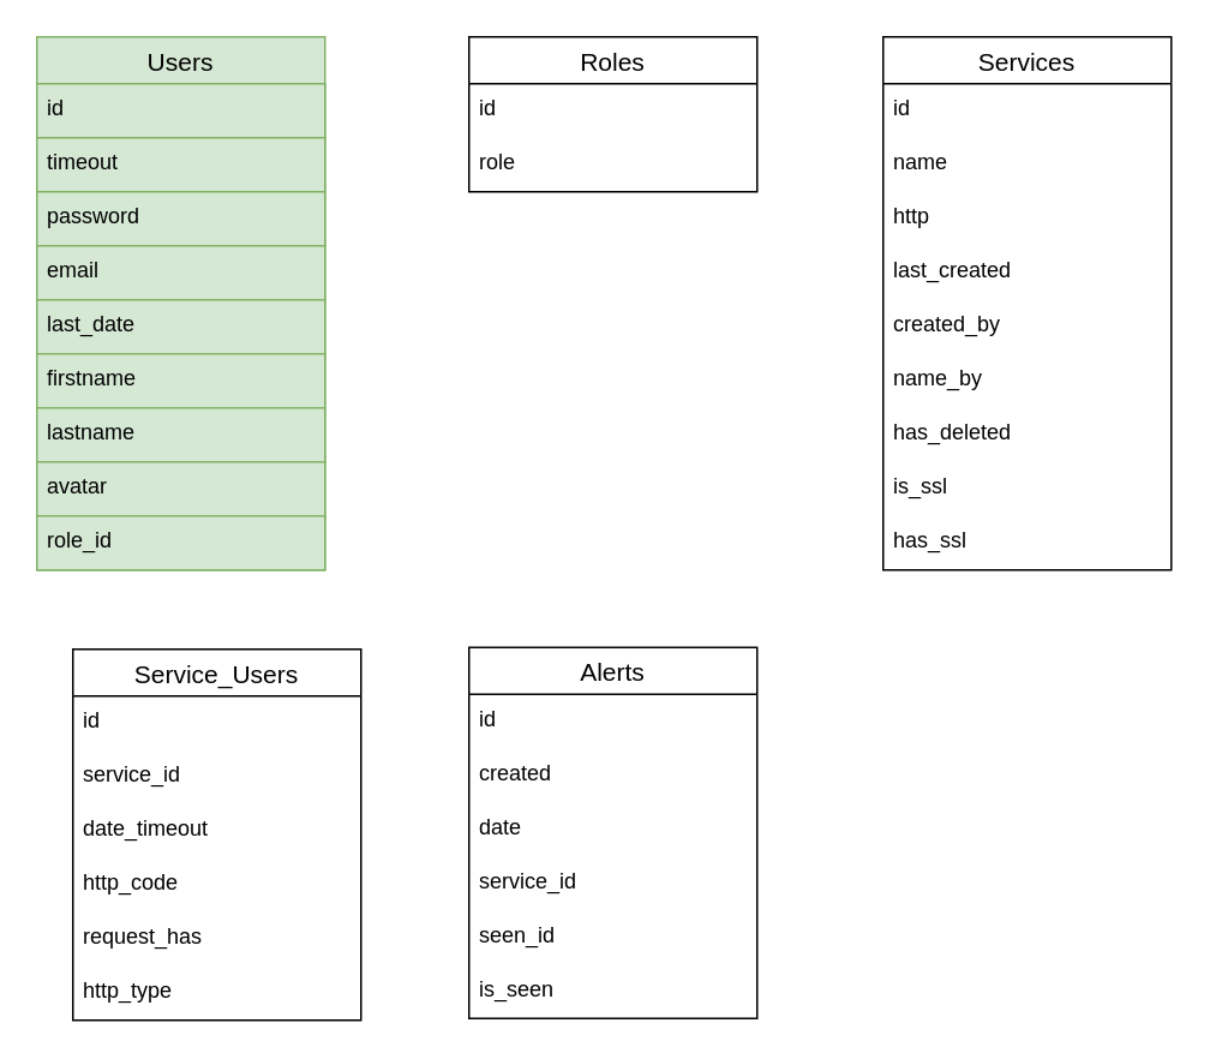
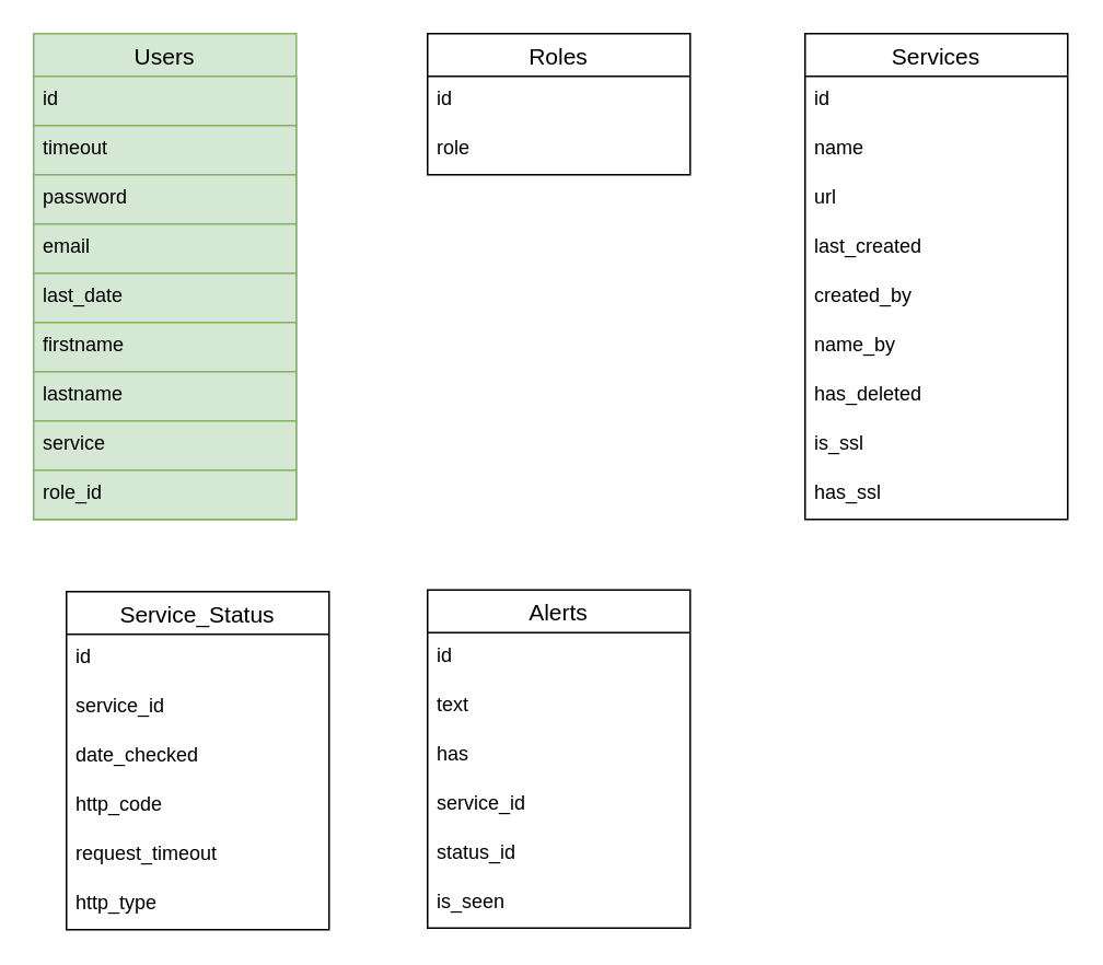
  <mxCell id="0" />
  <mxCell id="1" parent="0" />
  <mxCell id="2" value="Users" style="swimlane;fontStyle=0;childLayout=stackLayout;horizontal=1;startSize=26;horizontalStack=0;resizeParent=1;resizeParentMax=0;resizeLast=0;collapsible=1;marginBottom=0;align=center;fontSize=14;fillColor=#d5e8d4;strokeColor=#82b366;" vertex="1" parent="1"><mxGeometry x="20" y="20" width="160" height="296" as="geometry" /></mxCell>
  <mxCell id="3" value="id" style="text;strokeColor=#82b366;fillColor=#d5e8d4;spacingLeft=4;spacingRight=4;overflow=hidden;rotatable=0;points=[[0,0.5],[1,0.5]];portConstraint=eastwest;fontSize=12;" vertex="1" parent="2"><mxGeometry y="26" width="160" height="30" as="geometry" /></mxCell>
  <mxCell id="4" value="timeout" style="text;strokeColor=#82b366;fillColor=#d5e8d4;spacingLeft=4;spacingRight=4;overflow=hidden;rotatable=0;points=[[0,0.5],[1,0.5]];portConstraint=eastwest;fontSize=12;" vertex="1" parent="2"><mxGeometry y="56" width="160" height="30" as="geometry" /></mxCell>
  <mxCell id="5" value="password" style="text;strokeColor=#82b366;fillColor=#d5e8d4;spacingLeft=4;spacingRight=4;overflow=hidden;rotatable=0;points=[[0,0.5],[1,0.5]];portConstraint=eastwest;fontSize=12;" vertex="1" parent="2"><mxGeometry y="86" width="160" height="30" as="geometry" /></mxCell>
  <mxCell id="6" value="email" style="text;strokeColor=#82b366;fillColor=#d5e8d4;spacingLeft=4;spacingRight=4;overflow=hidden;rotatable=0;points=[[0,0.5],[1,0.5]];portConstraint=eastwest;fontSize=12;" vertex="1" parent="2"><mxGeometry y="116" width="160" height="30" as="geometry" /></mxCell>
  <mxCell id="7" value="last_date&#10;" style="text;strokeColor=#82b366;fillColor=#d5e8d4;spacingLeft=4;spacingRight=4;overflow=hidden;rotatable=0;points=[[0,0.5],[1,0.5]];portConstraint=eastwest;fontSize=12;" vertex="1" parent="2"><mxGeometry y="146" width="160" height="30" as="geometry" /></mxCell>
  <mxCell id="8" value="firstname&#10;" style="text;strokeColor=#82b366;fillColor=#d5e8d4;spacingLeft=4;spacingRight=4;overflow=hidden;rotatable=0;points=[[0,0.5],[1,0.5]];portConstraint=eastwest;fontSize=12;" vertex="1" parent="2"><mxGeometry y="176" width="160" height="30" as="geometry" /></mxCell>
  <mxCell id="9" value="lastname&#10;" style="text;strokeColor=#82b366;fillColor=#d5e8d4;spacingLeft=4;spacingRight=4;overflow=hidden;rotatable=0;points=[[0,0.5],[1,0.5]];portConstraint=eastwest;fontSize=12;" vertex="1" parent="2"><mxGeometry y="206" width="160" height="30" as="geometry" /></mxCell>
- <mxCell id="10" value="avatar" style="text;strokeColor=#82b366;fillColor=#d5e8d4;spacingLeft=4;spacingRight=4;overflow=hidden;rotatable=0;points=[[0,0.5],[1,0.5]];portConstraint=eastwest;fontSize=12;" vertex="1" parent="2"><mxGeometry y="236" width="160" height="30" as="geometry" /></mxCell>
+ <mxCell id="10" value="service" style="text;strokeColor=#82b366;fillColor=#d5e8d4;spacingLeft=4;spacingRight=4;overflow=hidden;rotatable=0;points=[[0,0.5],[1,0.5]];portConstraint=eastwest;fontSize=12;" vertex="1" parent="2"><mxGeometry y="236" width="160" height="30" as="geometry" /></mxCell>
  <mxCell id="11" value="role_id&#10;" style="text;strokeColor=#82b366;fillColor=#d5e8d4;spacingLeft=4;spacingRight=4;overflow=hidden;rotatable=0;points=[[0,0.5],[1,0.5]];portConstraint=eastwest;fontSize=12;" vertex="1" parent="2"><mxGeometry y="266" width="160" height="30" as="geometry" /></mxCell>
  <mxCell id="12" value="Roles" style="swimlane;fontStyle=0;childLayout=stackLayout;horizontal=1;startSize=26;horizontalStack=0;resizeParent=1;resizeParentMax=0;resizeLast=0;collapsible=1;marginBottom=0;align=center;fontSize=14;" vertex="1" parent="1"><mxGeometry x="260" y="20" width="160" height="86" as="geometry" /></mxCell>
  <mxCell id="13" value="id" style="text;strokeColor=none;fillColor=none;spacingLeft=4;spacingRight=4;overflow=hidden;rotatable=0;points=[[0,0.5],[1,0.5]];portConstraint=eastwest;fontSize=12;" vertex="1" parent="12"><mxGeometry y="26" width="160" height="30" as="geometry" /></mxCell>
  <mxCell id="14" value="role" style="text;strokeColor=none;fillColor=none;spacingLeft=4;spacingRight=4;overflow=hidden;rotatable=0;points=[[0,0.5],[1,0.5]];portConstraint=eastwest;fontSize=12;" vertex="1" parent="12"><mxGeometry y="56" width="160" height="30" as="geometry" /></mxCell>
  <mxCell id="15" value="Services" style="swimlane;fontStyle=0;childLayout=stackLayout;horizontal=1;startSize=26;horizontalStack=0;resizeParent=1;resizeParentMax=0;resizeLast=0;collapsible=1;marginBottom=0;align=center;fontSize=14;" vertex="1" parent="1"><mxGeometry x="490" y="20" width="160" height="296" as="geometry" /></mxCell>
  <mxCell id="16" value="id" style="text;strokeColor=none;fillColor=none;spacingLeft=4;spacingRight=4;overflow=hidden;rotatable=0;points=[[0,0.5],[1,0.5]];portConstraint=eastwest;fontSize=12;" vertex="1" parent="15"><mxGeometry y="26" width="160" height="30" as="geometry" /></mxCell>
  <mxCell id="17" value="name&#10;" style="text;strokeColor=none;fillColor=none;spacingLeft=4;spacingRight=4;overflow=hidden;rotatable=0;points=[[0,0.5],[1,0.5]];portConstraint=eastwest;fontSize=12;" vertex="1" parent="15"><mxGeometry y="56" width="160" height="30" as="geometry" /></mxCell>
- <mxCell id="18" value="http" style="text;strokeColor=none;fillColor=none;spacingLeft=4;spacingRight=4;overflow=hidden;rotatable=0;points=[[0,0.5],[1,0.5]];portConstraint=eastwest;fontSize=12;" vertex="1" parent="15"><mxGeometry y="86" width="160" height="30" as="geometry" /></mxCell>
+ <mxCell id="18" value="url" style="text;strokeColor=none;fillColor=none;spacingLeft=4;spacingRight=4;overflow=hidden;rotatable=0;points=[[0,0.5],[1,0.5]];portConstraint=eastwest;fontSize=12;" vertex="1" parent="15"><mxGeometry y="86" width="160" height="30" as="geometry" /></mxCell>
  <mxCell id="19" value="last_created" style="text;strokeColor=none;fillColor=none;spacingLeft=4;spacingRight=4;overflow=hidden;rotatable=0;points=[[0,0.5],[1,0.5]];portConstraint=eastwest;fontSize=12;" vertex="1" parent="15"><mxGeometry y="116" width="160" height="30" as="geometry" /></mxCell>
  <mxCell id="20" value="created_by" style="text;strokeColor=none;fillColor=none;spacingLeft=4;spacingRight=4;overflow=hidden;rotatable=0;points=[[0,0.5],[1,0.5]];portConstraint=eastwest;fontSize=12;" vertex="1" parent="15"><mxGeometry y="146" width="160" height="30" as="geometry" /></mxCell>
  <mxCell id="21" value="name_by&#10;" style="text;strokeColor=none;fillColor=none;spacingLeft=4;spacingRight=4;overflow=hidden;rotatable=0;points=[[0,0.5],[1,0.5]];portConstraint=eastwest;fontSize=12;" vertex="1" parent="15"><mxGeometry y="176" width="160" height="30" as="geometry" /></mxCell>
  <mxCell id="22" value="has_deleted" style="text;strokeColor=none;fillColor=none;spacingLeft=4;spacingRight=4;overflow=hidden;rotatable=0;points=[[0,0.5],[1,0.5]];portConstraint=eastwest;fontSize=12;" vertex="1" parent="15"><mxGeometry y="206" width="160" height="30" as="geometry" /></mxCell>
  <mxCell id="23" value="is_ssl" style="text;strokeColor=none;fillColor=none;spacingLeft=4;spacingRight=4;overflow=hidden;rotatable=0;points=[[0,0.5],[1,0.5]];portConstraint=eastwest;fontSize=12;" vertex="1" parent="15"><mxGeometry y="236" width="160" height="30" as="geometry" /></mxCell>
  <mxCell id="24" value="has_ssl" style="text;strokeColor=none;fillColor=none;spacingLeft=4;spacingRight=4;overflow=hidden;rotatable=0;points=[[0,0.5],[1,0.5]];portConstraint=eastwest;fontSize=12;" vertex="1" parent="15"><mxGeometry y="266" width="160" height="30" as="geometry" /></mxCell>
- <mxCell id="25" value="Service_Users" style="swimlane;fontStyle=0;childLayout=stackLayout;horizontal=1;startSize=26;horizontalStack=0;resizeParent=1;resizeParentMax=0;resizeLast=0;collapsible=1;marginBottom=0;align=center;fontSize=14;" vertex="1" parent="1"><mxGeometry x="40" y="360" width="160" height="206" as="geometry" /></mxCell>
+ <mxCell id="25" value="Service_Status" style="swimlane;fontStyle=0;childLayout=stackLayout;horizontal=1;startSize=26;horizontalStack=0;resizeParent=1;resizeParentMax=0;resizeLast=0;collapsible=1;marginBottom=0;align=center;fontSize=14;" vertex="1" parent="1"><mxGeometry x="40" y="360" width="160" height="206" as="geometry" /></mxCell>
  <mxCell id="26" value="id" style="text;strokeColor=none;fillColor=none;spacingLeft=4;spacingRight=4;overflow=hidden;rotatable=0;points=[[0,0.5],[1,0.5]];portConstraint=eastwest;fontSize=12;" vertex="1" parent="25"><mxGeometry y="26" width="160" height="30" as="geometry" /></mxCell>
  <mxCell id="27" value="service_id" style="text;strokeColor=none;fillColor=none;spacingLeft=4;spacingRight=4;overflow=hidden;rotatable=0;points=[[0,0.5],[1,0.5]];portConstraint=eastwest;fontSize=12;" vertex="1" parent="25"><mxGeometry y="56" width="160" height="30" as="geometry" /></mxCell>
- <mxCell id="28" value="date_timeout" style="text;strokeColor=none;fillColor=none;spacingLeft=4;spacingRight=4;overflow=hidden;rotatable=0;points=[[0,0.5],[1,0.5]];portConstraint=eastwest;fontSize=12;" vertex="1" parent="25"><mxGeometry y="86" width="160" height="30" as="geometry" /></mxCell>
+ <mxCell id="28" value="date_checked" style="text;strokeColor=none;fillColor=none;spacingLeft=4;spacingRight=4;overflow=hidden;rotatable=0;points=[[0,0.5],[1,0.5]];portConstraint=eastwest;fontSize=12;" vertex="1" parent="25"><mxGeometry y="86" width="160" height="30" as="geometry" /></mxCell>
  <mxCell id="29" value="http_code" style="text;strokeColor=none;fillColor=none;spacingLeft=4;spacingRight=4;overflow=hidden;rotatable=0;points=[[0,0.5],[1,0.5]];portConstraint=eastwest;fontSize=12;" vertex="1" parent="25"><mxGeometry y="116" width="160" height="30" as="geometry" /></mxCell>
- <mxCell id="30" value="request_has" style="text;strokeColor=none;fillColor=none;spacingLeft=4;spacingRight=4;overflow=hidden;rotatable=0;points=[[0,0.5],[1,0.5]];portConstraint=eastwest;fontSize=12;" vertex="1" parent="25"><mxGeometry y="146" width="160" height="30" as="geometry" /></mxCell>
+ <mxCell id="30" value="request_timeout" style="text;strokeColor=none;fillColor=none;spacingLeft=4;spacingRight=4;overflow=hidden;rotatable=0;points=[[0,0.5],[1,0.5]];portConstraint=eastwest;fontSize=12;" vertex="1" parent="25"><mxGeometry y="146" width="160" height="30" as="geometry" /></mxCell>
  <mxCell id="31" value="http_type" style="text;strokeColor=none;fillColor=none;spacingLeft=4;spacingRight=4;overflow=hidden;rotatable=0;points=[[0,0.5],[1,0.5]];portConstraint=eastwest;fontSize=12;" vertex="1" parent="25"><mxGeometry y="176" width="160" height="30" as="geometry" /></mxCell>
  <mxCell id="32" value="Alerts" style="swimlane;fontStyle=0;childLayout=stackLayout;horizontal=1;startSize=26;horizontalStack=0;resizeParent=1;resizeParentMax=0;resizeLast=0;collapsible=1;marginBottom=0;align=center;fontSize=14;" vertex="1" parent="1"><mxGeometry x="260" y="359" width="160" height="206" as="geometry" /></mxCell>
  <mxCell id="33" value="id" style="text;strokeColor=none;fillColor=none;spacingLeft=4;spacingRight=4;overflow=hidden;rotatable=0;points=[[0,0.5],[1,0.5]];portConstraint=eastwest;fontSize=12;" vertex="1" parent="32"><mxGeometry y="26" width="160" height="30" as="geometry" /></mxCell>
- <mxCell id="34" value="created" style="text;strokeColor=none;fillColor=none;spacingLeft=4;spacingRight=4;overflow=hidden;rotatable=0;points=[[0,0.5],[1,0.5]];portConstraint=eastwest;fontSize=12;" vertex="1" parent="32"><mxGeometry y="56" width="160" height="30" as="geometry" /></mxCell>
- <mxCell id="35" value="date" style="text;strokeColor=none;fillColor=none;spacingLeft=4;spacingRight=4;overflow=hidden;rotatable=0;points=[[0,0.5],[1,0.5]];portConstraint=eastwest;fontSize=12;" vertex="1" parent="32"><mxGeometry y="86" width="160" height="30" as="geometry" /></mxCell>
+ <mxCell id="34" value="text" style="text;strokeColor=none;fillColor=none;spacingLeft=4;spacingRight=4;overflow=hidden;rotatable=0;points=[[0,0.5],[1,0.5]];portConstraint=eastwest;fontSize=12;" vertex="1" parent="32"><mxGeometry y="56" width="160" height="30" as="geometry" /></mxCell>
+ <mxCell id="35" value="has" style="text;strokeColor=none;fillColor=none;spacingLeft=4;spacingRight=4;overflow=hidden;rotatable=0;points=[[0,0.5],[1,0.5]];portConstraint=eastwest;fontSize=12;" vertex="1" parent="32"><mxGeometry y="86" width="160" height="30" as="geometry" /></mxCell>
  <mxCell id="36" value="service_id" style="text;strokeColor=none;fillColor=none;spacingLeft=4;spacingRight=4;overflow=hidden;rotatable=0;points=[[0,0.5],[1,0.5]];portConstraint=eastwest;fontSize=12;" vertex="1" parent="32"><mxGeometry y="116" width="160" height="30" as="geometry" /></mxCell>
- <mxCell id="37" value="seen_id" style="text;strokeColor=none;fillColor=none;spacingLeft=4;spacingRight=4;overflow=hidden;rotatable=0;points=[[0,0.5],[1,0.5]];portConstraint=eastwest;fontSize=12;" vertex="1" parent="32"><mxGeometry y="146" width="160" height="30" as="geometry" /></mxCell>
+ <mxCell id="37" value="status_id" style="text;strokeColor=none;fillColor=none;spacingLeft=4;spacingRight=4;overflow=hidden;rotatable=0;points=[[0,0.5],[1,0.5]];portConstraint=eastwest;fontSize=12;" vertex="1" parent="32"><mxGeometry y="146" width="160" height="30" as="geometry" /></mxCell>
  <mxCell id="38" value="is_seen" style="text;strokeColor=none;fillColor=none;spacingLeft=4;spacingRight=4;overflow=hidden;rotatable=0;points=[[0,0.5],[1,0.5]];portConstraint=eastwest;fontSize=12;" vertex="1" parent="32"><mxGeometry y="176" width="160" height="30" as="geometry" /></mxCell>
